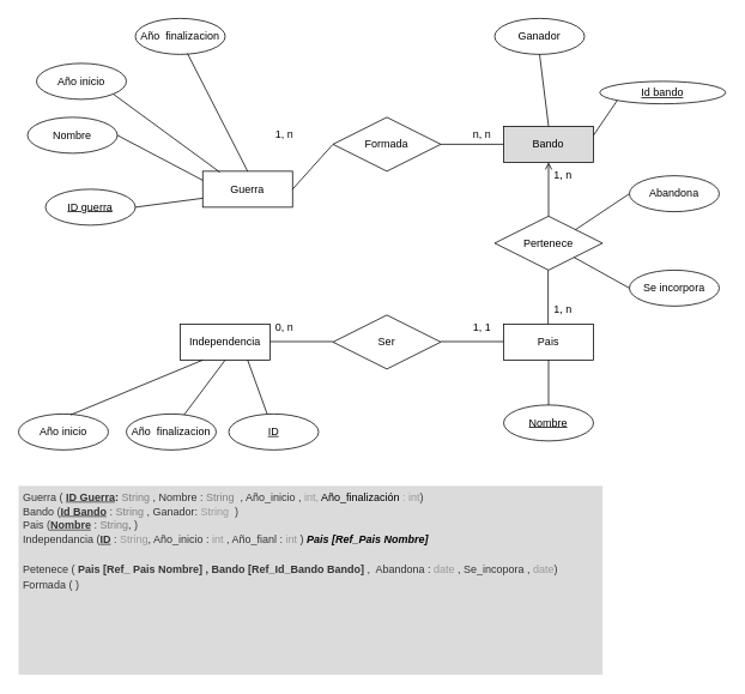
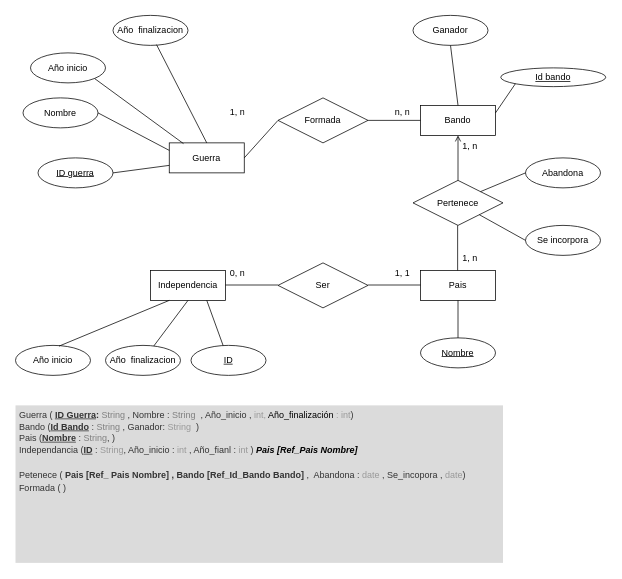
  <mxCell id="0" />
  <mxCell id="1" parent="0" />
  <mxCell id="2" value="Guerra" style="whiteSpace=wrap;html=1;align=center;" parent="1" vertex="1"><mxGeometry x="225" y="190" width="100" height="40" as="geometry" /></mxCell>
  <mxCell id="3" value="Pais" style="whiteSpace=wrap;html=1;align=center;" parent="1" vertex="1"><mxGeometry x="560" y="360" width="100" height="40" as="geometry" /></mxCell>
- <mxCell id="4" value="Bando" style="whiteSpace=wrap;html=1;align=center;fillColor=#dbdbdb;" parent="1" vertex="1"><mxGeometry x="560" y="140" width="100" height="40" as="geometry" /></mxCell>
+ <mxCell id="4" value="Bando" style="whiteSpace=wrap;html=1;align=center;" parent="1" vertex="1"><mxGeometry x="560" y="140" width="100" height="40" as="geometry" /></mxCell>
  <mxCell id="5" value="Año inicio" style="ellipse;whiteSpace=wrap;html=1;align=center;" parent="1" vertex="1"><mxGeometry x="40" y="70" width="100" height="40" as="geometry" /></mxCell>
  <mxCell id="6" value="Año&amp;nbsp; finalizacion" style="ellipse;whiteSpace=wrap;html=1;align=center;" parent="1" vertex="1"><mxGeometry x="150" y="20" width="100" height="40" as="geometry" /></mxCell>
  <mxCell id="7" value="Nombre" style="ellipse;whiteSpace=wrap;html=1;align=center;" parent="1" vertex="1"><mxGeometry x="30" y="130" width="100" height="40" as="geometry" /></mxCell>
  <mxCell id="8" value="ID guerra" style="ellipse;whiteSpace=wrap;html=1;align=center;fontStyle=4;" parent="1" vertex="1"><mxGeometry x="50" y="210" width="100" height="40" as="geometry" /></mxCell>
  <mxCell id="9" value="Nombre" style="ellipse;whiteSpace=wrap;html=1;align=center;fontStyle=4;" parent="1" vertex="1"><mxGeometry x="560" y="450" width="100" height="40" as="geometry" /></mxCell>
  <mxCell id="10" value="Formada" style="shape=rhombus;perimeter=rhombusPerimeter;whiteSpace=wrap;html=1;align=center;" parent="1" vertex="1"><mxGeometry x="370" y="130" width="120" height="60" as="geometry" /></mxCell>
  <mxCell id="11" value="" style="endArrow=none;html=1;rounded=0;exitX=1;exitY=0.5;exitDx=0;exitDy=0;entryX=0;entryY=0.5;entryDx=0;entryDy=0;" parent="1" source="2" target="10" edge="1"><mxGeometry relative="1" as="geometry"><mxPoint x="270" y="380" as="sourcePoint" /><mxPoint x="430" y="380" as="targetPoint" /></mxGeometry></mxCell>
  <mxCell id="12" value="" style="endArrow=none;html=1;rounded=0;exitX=1;exitY=0.5;exitDx=0;exitDy=0;entryX=0;entryY=0.5;entryDx=0;entryDy=0;" parent="1" edge="1"><mxGeometry relative="1" as="geometry"><mxPoint x="490" y="160" as="sourcePoint" /><mxPoint x="560" y="160" as="targetPoint" /></mxGeometry></mxCell>
  <mxCell id="13" value="Ganador" style="ellipse;whiteSpace=wrap;html=1;align=center;" parent="1" vertex="1"><mxGeometry x="550" y="20" width="100" height="40" as="geometry" /></mxCell>
  <mxCell id="14" value="Pertenece" style="shape=rhombus;perimeter=rhombusPerimeter;whiteSpace=wrap;html=1;align=center;" parent="1" vertex="1"><mxGeometry x="550" y="240" width="120" height="60" as="geometry" /></mxCell>
  <mxCell id="15" value="" style="endArrow=open;html=1;rounded=0;entryX=0.5;entryY=1;entryDx=0;entryDy=0;" parent="1" source="14" target="4" edge="1"><mxGeometry relative="1" as="geometry"><mxPoint x="270" y="380" as="sourcePoint" /><mxPoint x="430" y="380" as="targetPoint" /></mxGeometry></mxCell>
  <mxCell id="16" value="" style="endArrow=none;html=1;rounded=0;entryX=0.5;entryY=1;entryDx=0;entryDy=0;" parent="1" edge="1"><mxGeometry relative="1" as="geometry"><mxPoint x="609.5" y="360" as="sourcePoint" /><mxPoint x="609.5" y="300" as="targetPoint" /></mxGeometry></mxCell>
  <mxCell id="17" value="" style="endArrow=none;html=1;rounded=0;entryX=0.5;entryY=1;entryDx=0;entryDy=0;exitX=0.5;exitY=0;exitDx=0;exitDy=0;" parent="1" source="4" target="13" edge="1"><mxGeometry relative="1" as="geometry"><mxPoint x="270" y="380" as="sourcePoint" /><mxPoint x="430" y="380" as="targetPoint" /></mxGeometry></mxCell>
  <mxCell id="18" value="Independencia" style="whiteSpace=wrap;html=1;align=center;" parent="1" vertex="1"><mxGeometry x="200" y="360" width="100" height="40" as="geometry" /></mxCell>
  <mxCell id="19" value="" style="endArrow=none;html=1;rounded=0;" parent="1" edge="1"><mxGeometry relative="1" as="geometry"><mxPoint x="300" y="379.5" as="sourcePoint" /><mxPoint x="370" y="379.5" as="targetPoint" /></mxGeometry></mxCell>
  <mxCell id="20" value="Ser" style="shape=rhombus;perimeter=rhombusPerimeter;whiteSpace=wrap;html=1;align=center;" parent="1" vertex="1"><mxGeometry x="370" y="350" width="120" height="60" as="geometry" /></mxCell>
  <mxCell id="21" value="" style="endArrow=none;html=1;rounded=0;" parent="1" edge="1"><mxGeometry relative="1" as="geometry"><mxPoint x="490" y="379.5" as="sourcePoint" /><mxPoint x="560" y="379.5" as="targetPoint" /></mxGeometry></mxCell>
  <mxCell id="22" value="Año inicio" style="ellipse;whiteSpace=wrap;html=1;align=center;" parent="1" vertex="1"><mxGeometry x="20" y="460" width="100" height="40" as="geometry" /></mxCell>
  <mxCell id="23" value="Año&amp;nbsp; finalizacion" style="ellipse;whiteSpace=wrap;html=1;align=center;" parent="1" vertex="1"><mxGeometry x="140" y="460" width="100" height="40" as="geometry" /></mxCell>
  <mxCell id="24" value="" style="endArrow=none;html=1;rounded=0;entryX=0.25;entryY=1;entryDx=0;entryDy=0;exitX=0.58;exitY=0.025;exitDx=0;exitDy=0;exitPerimeter=0;" parent="1" source="22" target="18" edge="1"><mxGeometry relative="1" as="geometry"><mxPoint x="150" y="470" as="sourcePoint" /><mxPoint x="220" y="470" as="targetPoint" /></mxGeometry></mxCell>
  <mxCell id="25" value="" style="endArrow=none;html=1;rounded=0;entryX=0.5;entryY=1;entryDx=0;entryDy=0;" parent="1" source="23" target="18" edge="1"><mxGeometry relative="1" as="geometry"><mxPoint x="168" y="481" as="sourcePoint" /><mxPoint x="235" y="410" as="targetPoint" /></mxGeometry></mxCell>
  <mxCell id="26" value="" style="endArrow=none;html=1;rounded=0;entryX=0.5;entryY=1;entryDx=0;entryDy=0;exitX=0.5;exitY=0;exitDx=0;exitDy=0;" parent="1" source="9" target="3" edge="1"><mxGeometry relative="1" as="geometry"><mxPoint x="270" y="260" as="sourcePoint" /><mxPoint x="430" y="260" as="targetPoint" /></mxGeometry></mxCell>
  <mxCell id="27" value="ID" style="ellipse;whiteSpace=wrap;html=1;align=center;fontStyle=4;" parent="1" vertex="1"><mxGeometry x="254" y="460" width="100" height="40" as="geometry" /></mxCell>
  <mxCell id="28" value="" style="endArrow=none;html=1;rounded=0;entryX=0.75;entryY=1;entryDx=0;entryDy=0;" parent="1" source="27" target="18" edge="1"><mxGeometry relative="1" as="geometry"><mxPoint x="214" y="471" as="sourcePoint" /><mxPoint x="260" y="410" as="targetPoint" /></mxGeometry></mxCell>
- <mxCell id="29" value="Abandona" style="ellipse;whiteSpace=wrap;html=1;align=center;" parent="1" vertex="1"><mxGeometry x="700" y="195" width="100" height="40" as="geometry" /></mxCell>
+ <mxCell id="29" value="Abandona" style="ellipse;whiteSpace=wrap;html=1;align=center;" parent="1" vertex="1"><mxGeometry x="700" y="210" width="100" height="40" as="geometry" /></mxCell>
  <mxCell id="30" value="Se incorpora" style="ellipse;whiteSpace=wrap;html=1;align=center;" parent="1" vertex="1"><mxGeometry x="700" y="300" width="100" height="40" as="geometry" /></mxCell>
  <mxCell id="31" value="" style="endArrow=none;html=1;rounded=0;entryX=0;entryY=0.5;entryDx=0;entryDy=0;exitX=1;exitY=0;exitDx=0;exitDy=0;" parent="1" source="14" target="29" edge="1"><mxGeometry relative="1" as="geometry"><mxPoint x="270" y="260" as="sourcePoint" /><mxPoint x="430" y="260" as="targetPoint" /></mxGeometry></mxCell>
  <mxCell id="32" value="" style="endArrow=none;html=1;rounded=0;entryX=0;entryY=0.5;entryDx=0;entryDy=0;" parent="1" source="14" target="30" edge="1"><mxGeometry relative="1" as="geometry"><mxPoint x="270" y="260" as="sourcePoint" /><mxPoint x="430" y="260" as="targetPoint" /></mxGeometry></mxCell>
  <mxCell id="33" value="" style="endArrow=none;html=1;rounded=0;exitX=0.58;exitY=0.975;exitDx=0;exitDy=0;exitPerimeter=0;entryX=0.5;entryY=0;entryDx=0;entryDy=0;" parent="1" source="6" target="2" edge="1"><mxGeometry relative="1" as="geometry"><mxPoint x="270" y="260" as="sourcePoint" /><mxPoint x="430" y="260" as="targetPoint" /></mxGeometry></mxCell>
  <mxCell id="34" value="" style="endArrow=none;html=1;rounded=0;exitX=1;exitY=1;exitDx=0;exitDy=0;entryX=0.19;entryY=0.025;entryDx=0;entryDy=0;entryPerimeter=0;" parent="1" source="5" target="2" edge="1"><mxGeometry relative="1" as="geometry"><mxPoint x="270" y="260" as="sourcePoint" /><mxPoint x="430" y="260" as="targetPoint" /></mxGeometry></mxCell>
  <mxCell id="35" value="" style="endArrow=none;html=1;rounded=0;exitX=1;exitY=0.5;exitDx=0;exitDy=0;entryX=0;entryY=0.25;entryDx=0;entryDy=0;" parent="1" source="7" target="2" edge="1"><mxGeometry relative="1" as="geometry"><mxPoint x="270" y="260" as="sourcePoint" /><mxPoint x="430" y="260" as="targetPoint" /></mxGeometry></mxCell>
  <mxCell id="36" value="" style="endArrow=none;html=1;rounded=0;exitX=1;exitY=0.5;exitDx=0;exitDy=0;entryX=0;entryY=0.75;entryDx=0;entryDy=0;" parent="1" source="8" target="2" edge="1"><mxGeometry relative="1" as="geometry"><mxPoint x="270" y="260" as="sourcePoint" /><mxPoint x="430" y="260" as="targetPoint" /></mxGeometry></mxCell>
  <mxCell id="37" value="Id bando" style="ellipse;whiteSpace=wrap;html=1;align=center;fontStyle=4;" parent="1" vertex="1"><mxGeometry x="667" y="90" width="140" height="25" as="geometry" /></mxCell>
  <mxCell id="38" value="" style="endArrow=none;html=1;rounded=0;entryX=0;entryY=1;entryDx=0;entryDy=0;exitX=1;exitY=0.25;exitDx=0;exitDy=0;" parent="1" source="4" target="37" edge="1"><mxGeometry relative="1" as="geometry"><mxPoint x="270" y="260" as="sourcePoint" /><mxPoint x="430" y="260" as="targetPoint" /></mxGeometry></mxCell>
  <mxCell id="39" value="n, n" style="text;strokeColor=none;fillColor=none;spacingLeft=4;spacingRight=4;overflow=hidden;rotatable=0;points=[[0,0.5],[1,0.5]];portConstraint=eastwest;fontSize=12;whiteSpace=wrap;html=1;" parent="1" vertex="1"><mxGeometry x="520" y="135" width="40" height="30" as="geometry" /></mxCell>
  <mxCell id="40" value="1, n" style="text;strokeColor=none;fillColor=none;spacingLeft=4;spacingRight=4;overflow=hidden;rotatable=0;points=[[0,0.5],[1,0.5]];portConstraint=eastwest;fontSize=12;whiteSpace=wrap;html=1;" parent="1" vertex="1"><mxGeometry x="300" y="135" width="40" height="30" as="geometry" /></mxCell>
  <mxCell id="41" value="1, n" style="text;strokeColor=none;fillColor=none;spacingLeft=4;spacingRight=4;overflow=hidden;rotatable=0;points=[[0,0.5],[1,0.5]];portConstraint=eastwest;fontSize=12;whiteSpace=wrap;html=1;" parent="1" vertex="1"><mxGeometry x="610" y="330" width="40" height="30" as="geometry" /></mxCell>
  <mxCell id="42" value="1, n" style="text;strokeColor=none;fillColor=none;spacingLeft=4;spacingRight=4;overflow=hidden;rotatable=0;points=[[0,0.5],[1,0.5]];portConstraint=eastwest;fontSize=12;whiteSpace=wrap;html=1;" parent="1" vertex="1"><mxGeometry x="610" y="180" width="40" height="30" as="geometry" /></mxCell>
  <mxCell id="43" value="0, n" style="text;strokeColor=none;fillColor=none;spacingLeft=4;spacingRight=4;overflow=hidden;rotatable=0;points=[[0,0.5],[1,0.5]];portConstraint=eastwest;fontSize=12;whiteSpace=wrap;html=1;" parent="1" vertex="1"><mxGeometry x="300" y="350" width="40" height="30" as="geometry" /></mxCell>
  <mxCell id="44" value="1, 1" style="text;strokeColor=none;fillColor=none;spacingLeft=4;spacingRight=4;overflow=hidden;rotatable=0;points=[[0,0.5],[1,0.5]];portConstraint=eastwest;fontSize=12;whiteSpace=wrap;html=1;" parent="1" vertex="1"><mxGeometry x="520" y="350" width="40" height="30" as="geometry" /></mxCell>
  <mxCell id="45" value="&lt;h1 style=&quot;line-height: 150%;&quot;&gt;&lt;div style=&quot;border-color: var(--border-color); font-size: 12px; line-height: 130%;&quot;&gt;&lt;font style=&quot;border-color: var(--border-color);&quot;&gt;&lt;span style=&quot;border-color: var(--border-color);&quot;&gt;&lt;span style=&quot;border-color: var(--border-color); font-weight: 400;&quot;&gt;Guerra&lt;/span&gt;&lt;span style=&quot;border-color: var(--border-color);&quot;&gt;&lt;span style=&quot;font-weight: 400;&quot;&gt; ( &lt;/span&gt;&lt;u style=&quot;&quot;&gt;ID Guerra&lt;/u&gt;&lt;/span&gt;&lt;span style=&quot;border-color: var(--border-color);&quot;&gt;:&lt;/span&gt;&lt;font style=&quot;font-weight: 400; border-color: var(--border-color);&quot; color=&quot;#808080&quot;&gt;&amp;nbsp;String&lt;/font&gt;&lt;span style=&quot;font-weight: 400;&quot;&gt;&amp;nbsp;, Nombre : &lt;font color=&quot;#808080&quot;&gt;String&lt;/font&gt;&lt;/span&gt;&lt;span style=&quot;font-weight: 400;&quot;&gt;&amp;nbsp; , Año_inicio ,&lt;/span&gt;&lt;font style=&quot;font-weight: 400;&quot; color=&quot;#999999&quot;&gt; int, &lt;/font&gt;&lt;font color=&quot;#000000&quot; style=&quot;font-weight: 400;&quot;&gt;Año_finalización&lt;/font&gt;&lt;font style=&quot;font-weight: 400;&quot; color=&quot;#999999&quot;&gt; : int&lt;/font&gt;&lt;span style=&quot;font-weight: 400;&quot;&gt;)&lt;/span&gt;&lt;br&gt;&lt;/span&gt;&lt;/font&gt;&lt;/div&gt;&lt;div style=&quot;border-color: var(--border-color); font-size: 12px; line-height: 130%;&quot;&gt;&lt;font style=&quot;border-color: var(--border-color);&quot;&gt;&lt;span style=&quot;border-color: var(--border-color);&quot;&gt;&lt;span style=&quot;border-color: var(--border-color);&quot;&gt;&lt;span style=&quot;font-weight: 400;&quot;&gt;Bando (&lt;/span&gt;&lt;u&gt;Id Bando&lt;/u&gt;&lt;/span&gt;&lt;span style=&quot;font-weight: 400; border-color: var(--border-color);&quot;&gt;&amp;nbsp;&lt;/span&gt;&lt;span style=&quot;font-weight: 400; border-color: var(--border-color);&quot;&gt;:&amp;nbsp;&lt;/span&gt;&lt;font style=&quot;font-weight: 400; border-color: var(--border-color);&quot; color=&quot;#808080&quot;&gt;String&lt;/font&gt;&lt;span style=&quot;font-weight: 400; border-color: var(--border-color);&quot;&gt;&amp;nbsp;, Ganador: &lt;font color=&quot;#999999&quot;&gt;String&lt;/font&gt;&amp;nbsp; &lt;/span&gt;&lt;span style=&quot;border-color: var(--border-color);&quot;&gt;&lt;span style=&quot;font-weight: 400;&quot;&gt;)&amp;nbsp;&lt;/span&gt;&lt;/span&gt;&lt;/span&gt;&lt;/font&gt;&lt;/div&gt;&lt;div style=&quot;border-color: var(--border-color); font-size: 12px; line-height: 130%;&quot;&gt;&lt;font style=&quot;border-color: var(--border-color);&quot;&gt;&lt;span style=&quot;border-color: var(--border-color);&quot;&gt;&lt;span style=&quot;font-weight: 400;&quot;&gt;Pais (&lt;/span&gt;&lt;u&gt;Nombre&lt;/u&gt;&lt;/span&gt;&lt;span style=&quot;font-weight: 400;&quot;&gt;&amp;nbsp;:&amp;nbsp;&lt;/span&gt;&lt;font style=&quot;font-weight: 400; border-color: var(--border-color);&quot; color=&quot;#808080&quot;&gt;String&lt;/font&gt;&lt;b style=&quot;font-weight: 400; border-color: var(--border-color);&quot;&gt;,&lt;/b&gt;&lt;span style=&quot;font-weight: 400;&quot;&gt;&amp;nbsp;&lt;/span&gt;&lt;span style=&quot;font-weight: 400;&quot;&gt;)&amp;nbsp;&lt;/span&gt;&lt;/font&gt;&lt;/div&gt;&lt;div style=&quot;border-color: var(--border-color); font-size: 12px; line-height: 130%;&quot;&gt;&lt;span style=&quot;background-color: initial; font-weight: 400; border-color: var(--border-color);&quot;&gt;Independancia (&lt;/span&gt;&lt;span style=&quot;background-color: initial; border-color: var(--border-color);&quot;&gt;&lt;u&gt;ID&lt;/u&gt;&lt;/span&gt;&lt;span style=&quot;background-color: initial; font-weight: 400; border-color: var(--border-color);&quot;&gt; :&lt;font color=&quot;#999999&quot;&gt; String&lt;/font&gt;, Año_inicio :&lt;font color=&quot;#999999&quot;&gt; int &lt;/font&gt;, Año_fianl :&lt;font color=&quot;#999999&quot;&gt; int &lt;/font&gt;&lt;/span&gt;&lt;span style=&quot;background-color: initial;&quot;&gt;&lt;span style=&quot;font-weight: 400;&quot;&gt;)&lt;/span&gt;&lt;i style=&quot;&quot;&gt; &lt;font style=&quot;&quot; color=&quot;#000000&quot;&gt;Pais [Ref_Pais Nombre]&amp;nbsp;&lt;/font&gt;&lt;/i&gt;&lt;/span&gt;&lt;br&gt;&lt;/div&gt;&lt;div style=&quot;border-color: var(--border-color); font-size: 12px; line-height: 130%;&quot;&gt;&lt;span style=&quot;background-color: initial; font-weight: 400;&quot;&gt;&lt;br&gt;&lt;/span&gt;&lt;/div&gt;&lt;div style=&quot;border-color: var(--border-color); font-weight: 400; font-size: 12px; line-height: 150%;&quot;&gt;&lt;/div&gt;&lt;i style=&quot;border-color: var(--border-color); font-size: 12px;&quot;&gt;&lt;div style=&quot;border-color: var(--border-color); font-style: normal; line-height: 150%;&quot;&gt;&lt;font style=&quot;border-color: var(--border-color);&quot;&gt;&lt;span style=&quot;border-color: var(--border-color); font-weight: 400;&quot;&gt;Petenece&lt;/span&gt;&lt;b style=&quot;font-weight: 400; border-color: var(--border-color);&quot;&gt;&amp;nbsp;(&lt;/b&gt;&lt;b style=&quot;font-weight: 400; border-color: var(--border-color);&quot;&gt;&amp;nbsp;&lt;/b&gt;&lt;b style=&quot;border-color: var(--border-color);&quot;&gt;Pais&lt;/b&gt;&lt;/font&gt;&lt;i style=&quot;font-weight: 400; background-color: initial; border-color: var(--border-color);&quot;&gt;&lt;b style=&quot;border-color: var(--border-color); font-style: normal;&quot;&gt;&amp;nbsp;[Ref_ Pais Nombre] , Bando [Ref_Id_Bando Bando]&lt;/b&gt;&lt;/i&gt;&lt;span style=&quot;font-weight: 400; background-color: initial;&quot;&gt;&amp;nbsp;,&amp;nbsp; Abandona : &lt;font color=&quot;#999999&quot;&gt;date&lt;/font&gt; , Se_incopora , &lt;font color=&quot;#999999&quot;&gt;date&lt;/font&gt;)&lt;/span&gt;&lt;/div&gt;&lt;div style=&quot;border-color: var(--border-color); font-style: normal; line-height: 150%;&quot;&gt;&lt;span style=&quot;font-weight: 400; background-color: initial;&quot;&gt;Formada ( )&amp;nbsp;&lt;/span&gt;&lt;/div&gt;&lt;/i&gt;&lt;/h1&gt;" style="text;html=1;strokeColor=none;fillColor=#dbdbdb;spacing=5;spacingTop=-20;whiteSpace=wrap;overflow=hidden;rounded=0;fontColor=#333333;" vertex="1" parent="1"><mxGeometry x="20" y="540" width="650" height="210" as="geometry" /></mxCell>
